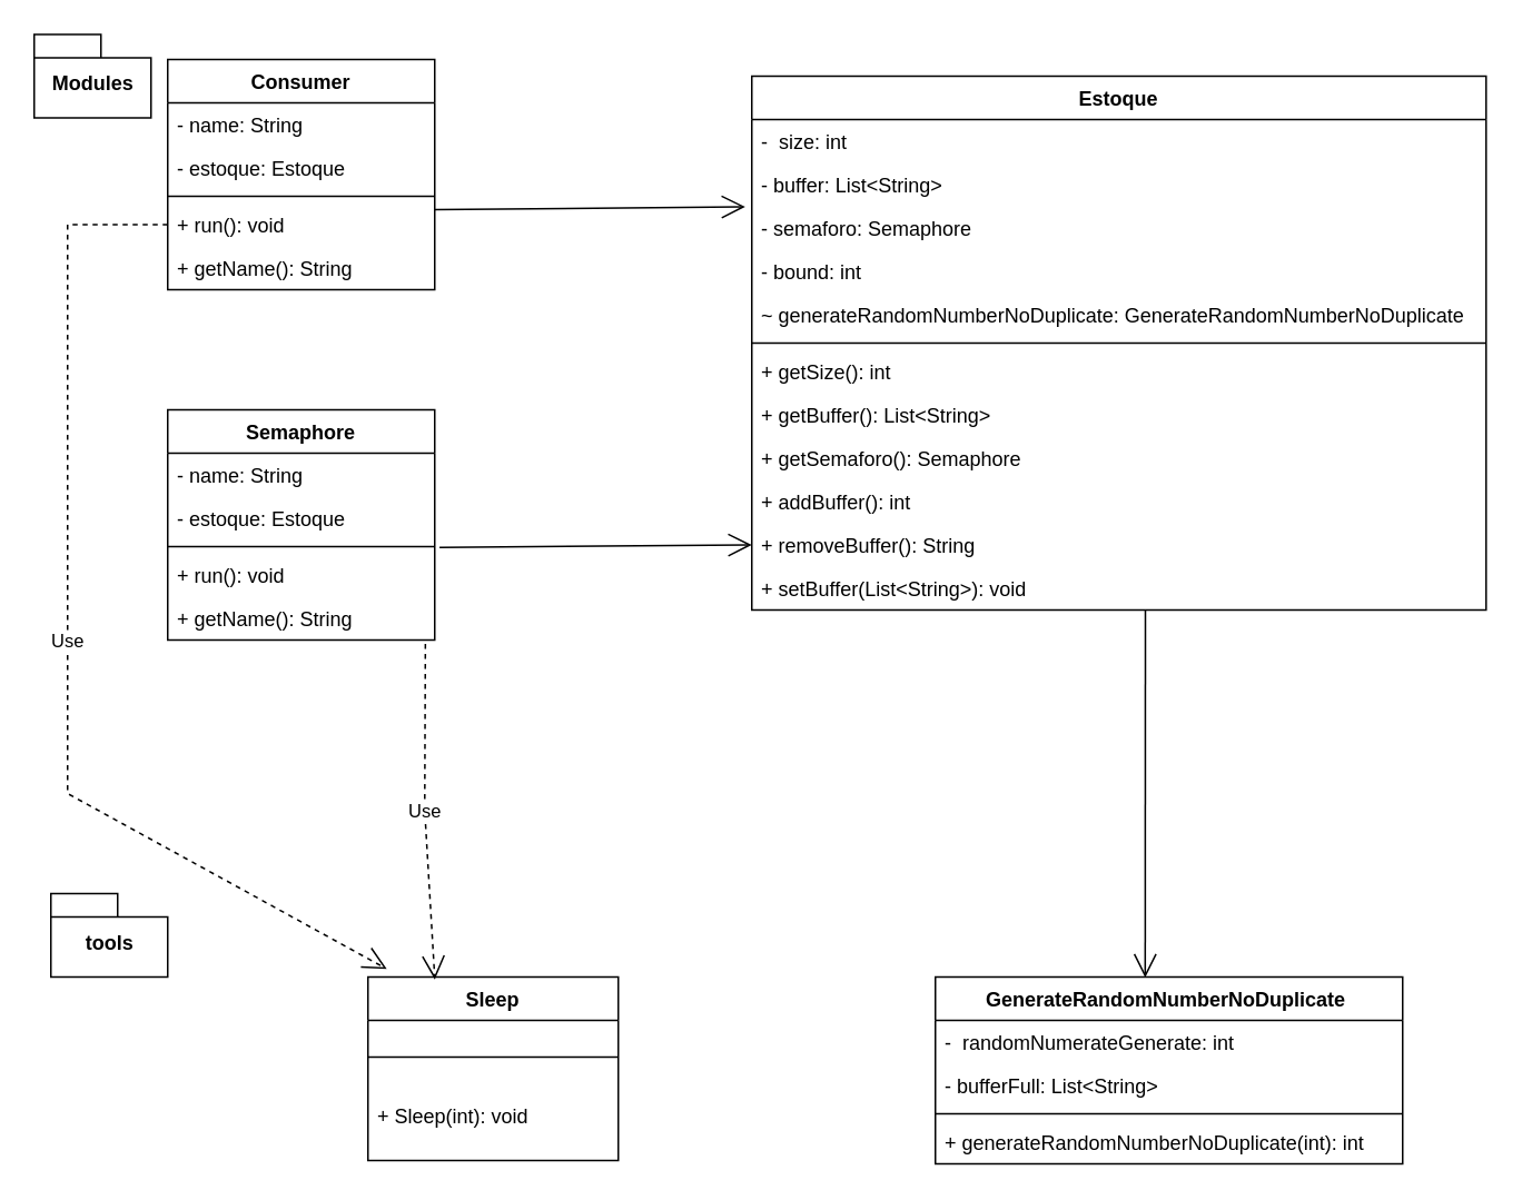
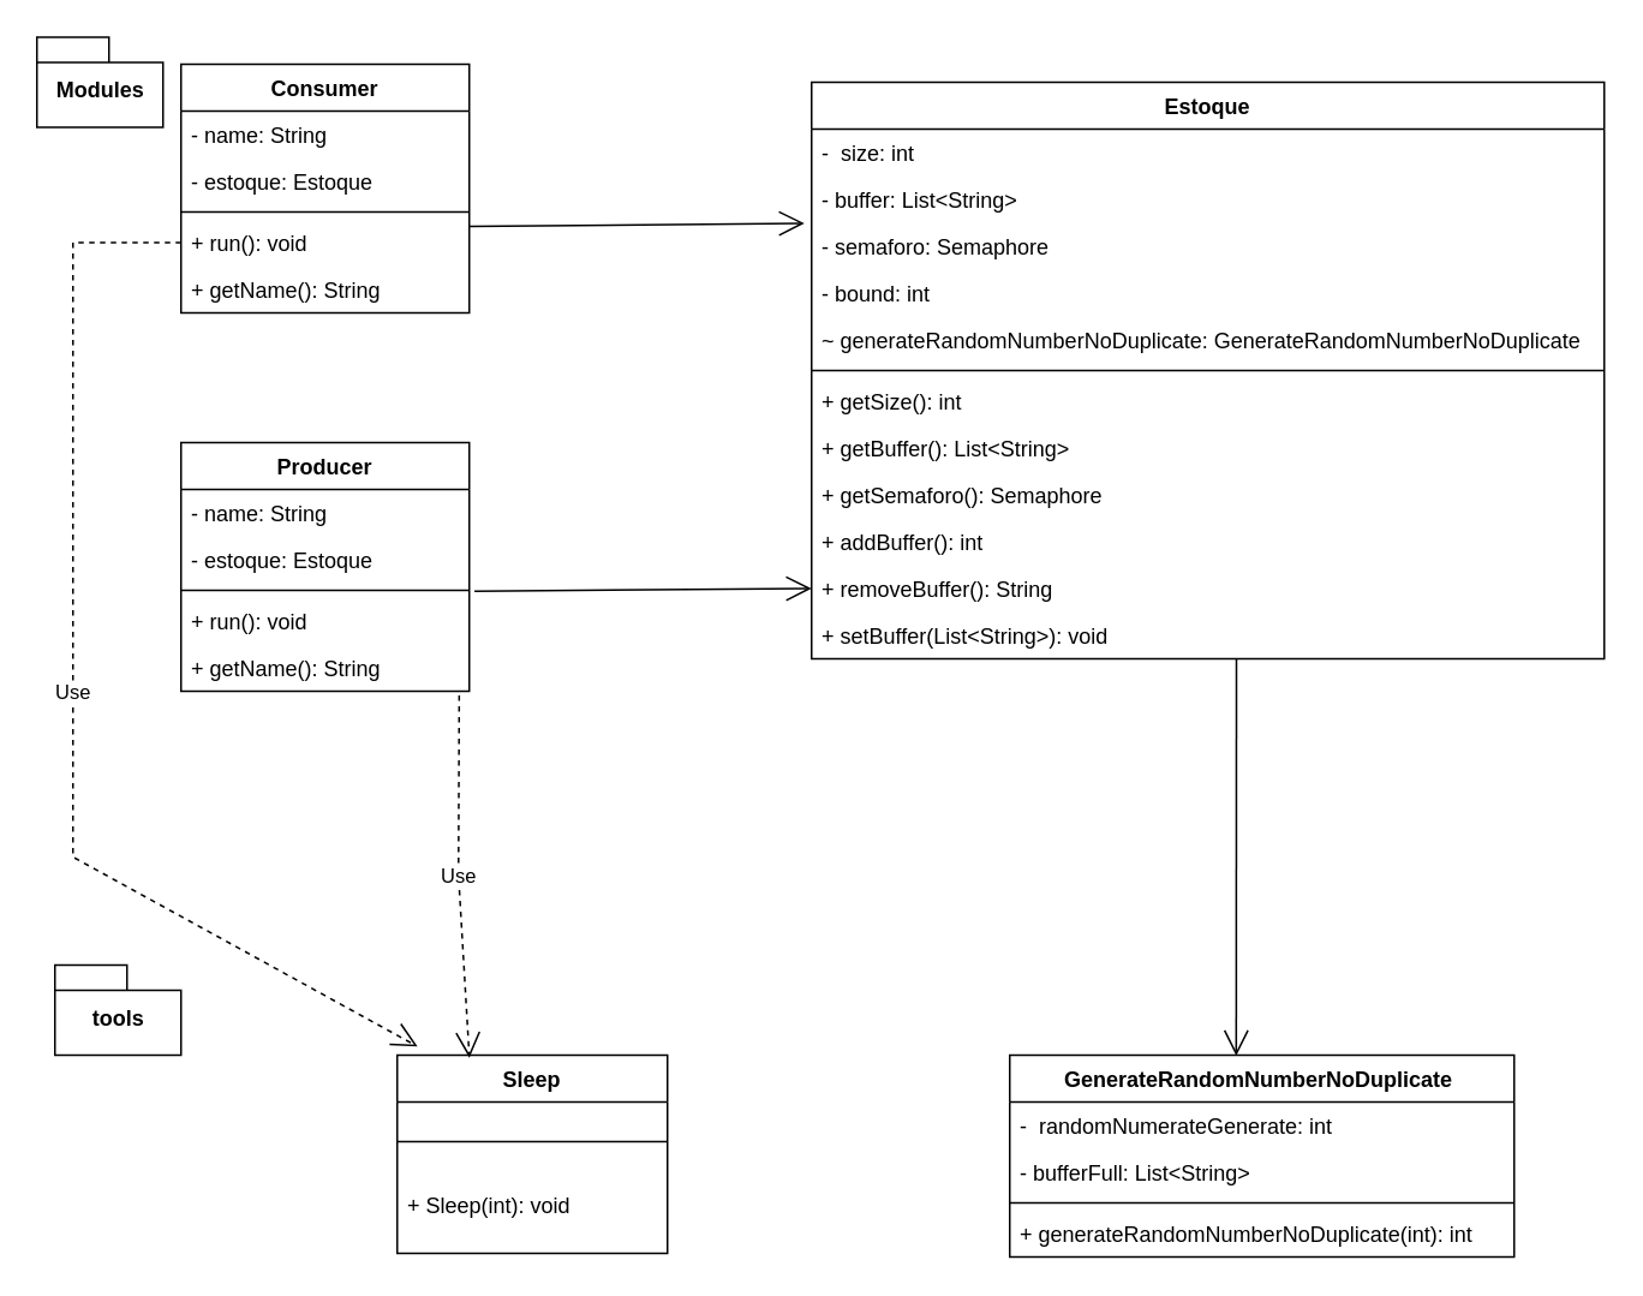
  <mxCell id="0" />
  <mxCell id="1" parent="0" />
  <mxCell id="2" value="Consumer" style="swimlane;fontStyle=1;align=center;verticalAlign=top;childLayout=stackLayout;horizontal=1;startSize=26;horizontalStack=0;resizeParent=1;resizeParentMax=0;resizeLast=0;collapsible=1;marginBottom=0;" parent="1" vertex="1"><mxGeometry x="100" y="35" width="160" height="138" as="geometry" /></mxCell>
  <mxCell id="3" value="- name: String&#10;" style="text;strokeColor=none;fillColor=none;align=left;verticalAlign=top;spacingLeft=4;spacingRight=4;overflow=hidden;rotatable=0;points=[[0,0.5],[1,0.5]];portConstraint=eastwest;" parent="2" vertex="1"><mxGeometry y="26" width="160" height="26" as="geometry" /></mxCell>
  <mxCell id="4" value="- estoque: Estoque&#10;" style="text;strokeColor=none;fillColor=none;align=left;verticalAlign=top;spacingLeft=4;spacingRight=4;overflow=hidden;rotatable=0;points=[[0,0.5],[1,0.5]];portConstraint=eastwest;" parent="2" vertex="1"><mxGeometry y="52" width="160" height="26" as="geometry" /></mxCell>
  <mxCell id="5" value="" style="line;strokeWidth=1;fillColor=none;align=left;verticalAlign=middle;spacingTop=-1;spacingLeft=3;spacingRight=3;rotatable=0;labelPosition=right;points=[];portConstraint=eastwest;strokeColor=inherit;" parent="2" vertex="1"><mxGeometry y="78" width="160" height="8" as="geometry" /></mxCell>
  <mxCell id="6" value="+ run(): void" style="text;strokeColor=none;fillColor=none;align=left;verticalAlign=top;spacingLeft=4;spacingRight=4;overflow=hidden;rotatable=0;points=[[0,0.5],[1,0.5]];portConstraint=eastwest;" parent="2" vertex="1"><mxGeometry y="86" width="160" height="26" as="geometry" /></mxCell>
  <mxCell id="7" value="+ getName(): String" style="text;strokeColor=none;fillColor=none;align=left;verticalAlign=top;spacingLeft=4;spacingRight=4;overflow=hidden;rotatable=0;points=[[0,0.5],[1,0.5]];portConstraint=eastwest;" parent="2" vertex="1"><mxGeometry y="112" width="160" height="26" as="geometry" /></mxCell>
- <mxCell id="8" value="Semaphore" style="swimlane;fontStyle=1;align=center;verticalAlign=top;childLayout=stackLayout;horizontal=1;startSize=26;horizontalStack=0;resizeParent=1;resizeParentMax=0;resizeLast=0;collapsible=1;marginBottom=0;" parent="1" vertex="1"><mxGeometry x="100" y="245" width="160" height="138" as="geometry" /></mxCell>
+ <mxCell id="8" value="Producer" style="swimlane;fontStyle=1;align=center;verticalAlign=top;childLayout=stackLayout;horizontal=1;startSize=26;horizontalStack=0;resizeParent=1;resizeParentMax=0;resizeLast=0;collapsible=1;marginBottom=0;" parent="1" vertex="1"><mxGeometry x="100" y="245" width="160" height="138" as="geometry" /></mxCell>
  <mxCell id="9" value="- name: String&#10;" style="text;strokeColor=none;fillColor=none;align=left;verticalAlign=top;spacingLeft=4;spacingRight=4;overflow=hidden;rotatable=0;points=[[0,0.5],[1,0.5]];portConstraint=eastwest;" parent="8" vertex="1"><mxGeometry y="26" width="160" height="26" as="geometry" /></mxCell>
  <mxCell id="10" value="- estoque: Estoque&#10;" style="text;strokeColor=none;fillColor=none;align=left;verticalAlign=top;spacingLeft=4;spacingRight=4;overflow=hidden;rotatable=0;points=[[0,0.5],[1,0.5]];portConstraint=eastwest;" parent="8" vertex="1"><mxGeometry y="52" width="160" height="26" as="geometry" /></mxCell>
  <mxCell id="11" value="" style="line;strokeWidth=1;fillColor=none;align=left;verticalAlign=middle;spacingTop=-1;spacingLeft=3;spacingRight=3;rotatable=0;labelPosition=right;points=[];portConstraint=eastwest;strokeColor=inherit;" parent="8" vertex="1"><mxGeometry y="78" width="160" height="8" as="geometry" /></mxCell>
  <mxCell id="12" value="+ run(): void" style="text;strokeColor=none;fillColor=none;align=left;verticalAlign=top;spacingLeft=4;spacingRight=4;overflow=hidden;rotatable=0;points=[[0,0.5],[1,0.5]];portConstraint=eastwest;" parent="8" vertex="1"><mxGeometry y="86" width="160" height="26" as="geometry" /></mxCell>
  <mxCell id="13" value="+ getName(): String" style="text;strokeColor=none;fillColor=none;align=left;verticalAlign=top;spacingLeft=4;spacingRight=4;overflow=hidden;rotatable=0;points=[[0,0.5],[1,0.5]];portConstraint=eastwest;" parent="8" vertex="1"><mxGeometry y="112" width="160" height="26" as="geometry" /></mxCell>
  <mxCell id="14" value="Estoque" style="swimlane;fontStyle=1;align=center;verticalAlign=top;childLayout=stackLayout;horizontal=1;startSize=26;horizontalStack=0;resizeParent=1;resizeParentMax=0;resizeLast=0;collapsible=1;marginBottom=0;" parent="1" vertex="1"><mxGeometry x="450" y="45" width="440" height="320" as="geometry" /></mxCell>
  <mxCell id="15" value="-  size: int&#10;" style="text;strokeColor=none;fillColor=none;align=left;verticalAlign=top;spacingLeft=4;spacingRight=4;overflow=hidden;rotatable=0;points=[[0,0.5],[1,0.5]];portConstraint=eastwest;" parent="14" vertex="1"><mxGeometry y="26" width="440" height="26" as="geometry" /></mxCell>
  <mxCell id="16" value="- buffer: List&lt;String&gt;&#10;&#10;" style="text;strokeColor=none;fillColor=none;align=left;verticalAlign=top;spacingLeft=4;spacingRight=4;overflow=hidden;rotatable=0;points=[[0,0.5],[1,0.5]];portConstraint=eastwest;" parent="14" vertex="1"><mxGeometry y="52" width="440" height="26" as="geometry" /></mxCell>
  <mxCell id="17" value="- semaforo: Semaphore" style="text;strokeColor=none;fillColor=none;align=left;verticalAlign=top;spacingLeft=4;spacingRight=4;overflow=hidden;rotatable=0;points=[[0,0.5],[1,0.5]];portConstraint=eastwest;" parent="14" vertex="1"><mxGeometry y="78" width="440" height="26" as="geometry" /></mxCell>
  <mxCell id="18" value="- bound: int" style="text;strokeColor=none;fillColor=none;align=left;verticalAlign=top;spacingLeft=4;spacingRight=4;overflow=hidden;rotatable=0;points=[[0,0.5],[1,0.5]];portConstraint=eastwest;" parent="14" vertex="1"><mxGeometry y="104" width="440" height="26" as="geometry" /></mxCell>
  <mxCell id="19" value="~ generateRandomNumberNoDuplicate: GenerateRandomNumberNoDuplicate " style="text;strokeColor=none;fillColor=none;align=left;verticalAlign=top;spacingLeft=4;spacingRight=4;overflow=hidden;rotatable=0;points=[[0,0.5],[1,0.5]];portConstraint=eastwest;" parent="14" vertex="1"><mxGeometry y="130" width="440" height="26" as="geometry" /></mxCell>
  <mxCell id="20" value="" style="line;strokeWidth=1;fillColor=none;align=left;verticalAlign=middle;spacingTop=-1;spacingLeft=3;spacingRight=3;rotatable=0;labelPosition=right;points=[];portConstraint=eastwest;strokeColor=inherit;" parent="14" vertex="1"><mxGeometry y="156" width="440" height="8" as="geometry" /></mxCell>
  <mxCell id="21" value="+ getSize(): int" style="text;strokeColor=none;fillColor=none;align=left;verticalAlign=top;spacingLeft=4;spacingRight=4;overflow=hidden;rotatable=0;points=[[0,0.5],[1,0.5]];portConstraint=eastwest;" parent="14" vertex="1"><mxGeometry y="164" width="440" height="26" as="geometry" /></mxCell>
  <mxCell id="22" value="+ getBuffer(): List&lt;String&gt;" style="text;strokeColor=none;fillColor=none;align=left;verticalAlign=top;spacingLeft=4;spacingRight=4;overflow=hidden;rotatable=0;points=[[0,0.5],[1,0.5]];portConstraint=eastwest;" parent="14" vertex="1"><mxGeometry y="190" width="440" height="26" as="geometry" /></mxCell>
  <mxCell id="23" value="+ getSemaforo(): Semaphore " style="text;strokeColor=none;fillColor=none;align=left;verticalAlign=top;spacingLeft=4;spacingRight=4;overflow=hidden;rotatable=0;points=[[0,0.5],[1,0.5]];portConstraint=eastwest;" vertex="1" parent="14"><mxGeometry y="216" width="440" height="26" as="geometry" /></mxCell>
  <mxCell id="24" value="+ addBuffer(): int&#10;" style="text;strokeColor=none;fillColor=none;align=left;verticalAlign=top;spacingLeft=4;spacingRight=4;overflow=hidden;rotatable=0;points=[[0,0.5],[1,0.5]];portConstraint=eastwest;" vertex="1" parent="14"><mxGeometry y="242" width="440" height="26" as="geometry" /></mxCell>
  <mxCell id="25" value="+ removeBuffer(): String&#10;" style="text;strokeColor=none;fillColor=none;align=left;verticalAlign=top;spacingLeft=4;spacingRight=4;overflow=hidden;rotatable=0;points=[[0,0.5],[1,0.5]];portConstraint=eastwest;" vertex="1" parent="14"><mxGeometry y="268" width="440" height="26" as="geometry" /></mxCell>
  <mxCell id="26" value="+ setBuffer(List&lt;String&gt;): void&#10;" style="text;strokeColor=none;fillColor=none;align=left;verticalAlign=top;spacingLeft=4;spacingRight=4;overflow=hidden;rotatable=0;points=[[0,0.5],[1,0.5]];portConstraint=eastwest;" vertex="1" parent="14"><mxGeometry y="294" width="440" height="26" as="geometry" /></mxCell>
  <mxCell id="27" value="Modules" style="shape=folder;fontStyle=1;spacingTop=10;tabWidth=40;tabHeight=14;tabPosition=left;html=1;" parent="1" vertex="1"><mxGeometry x="20" y="20" width="70" height="50" as="geometry" /></mxCell>
  <mxCell id="28" value="tools" style="shape=folder;fontStyle=1;spacingTop=10;tabWidth=40;tabHeight=14;tabPosition=left;html=1;" parent="1" vertex="1"><mxGeometry x="30" y="535" width="70" height="50" as="geometry" /></mxCell>
  <mxCell id="29" value="GenerateRandomNumberNoDuplicate " style="swimlane;fontStyle=1;align=center;verticalAlign=top;childLayout=stackLayout;horizontal=1;startSize=26;horizontalStack=0;resizeParent=1;resizeParentMax=0;resizeLast=0;collapsible=1;marginBottom=0;" parent="1" vertex="1"><mxGeometry x="560" y="585" width="280" height="112" as="geometry" /></mxCell>
  <mxCell id="30" value="-  randomNumerateGenerate: int&#10;" style="text;strokeColor=none;fillColor=none;align=left;verticalAlign=top;spacingLeft=4;spacingRight=4;overflow=hidden;rotatable=0;points=[[0,0.5],[1,0.5]];portConstraint=eastwest;" parent="29" vertex="1"><mxGeometry y="26" width="280" height="26" as="geometry" /></mxCell>
  <mxCell id="31" value="- bufferFull: List&lt;String&gt;&#10;&#10;" style="text;strokeColor=none;fillColor=none;align=left;verticalAlign=top;spacingLeft=4;spacingRight=4;overflow=hidden;rotatable=0;points=[[0,0.5],[1,0.5]];portConstraint=eastwest;" parent="29" vertex="1"><mxGeometry y="52" width="280" height="26" as="geometry" /></mxCell>
  <mxCell id="32" value="" style="line;strokeWidth=1;fillColor=none;align=left;verticalAlign=middle;spacingTop=-1;spacingLeft=3;spacingRight=3;rotatable=0;labelPosition=right;points=[];portConstraint=eastwest;strokeColor=inherit;" parent="29" vertex="1"><mxGeometry y="78" width="280" height="8" as="geometry" /></mxCell>
  <mxCell id="33" value="+ generateRandomNumberNoDuplicate(int): int" style="text;strokeColor=none;fillColor=none;align=left;verticalAlign=top;spacingLeft=4;spacingRight=4;overflow=hidden;rotatable=0;points=[[0,0.5],[1,0.5]];portConstraint=eastwest;" parent="29" vertex="1"><mxGeometry y="86" width="280" height="26" as="geometry" /></mxCell>
  <mxCell id="34" value="Sleep" style="swimlane;fontStyle=1;align=center;verticalAlign=top;childLayout=stackLayout;horizontal=1;startSize=26;horizontalStack=0;resizeParent=1;resizeParentMax=0;resizeLast=0;collapsible=1;marginBottom=0;" vertex="1" parent="1"><mxGeometry x="220" y="585" width="150" height="110" as="geometry" /></mxCell>
  <mxCell id="35" value="" style="line;strokeWidth=1;fillColor=none;align=left;verticalAlign=middle;spacingTop=-1;spacingLeft=3;spacingRight=3;rotatable=0;labelPosition=right;points=[];portConstraint=eastwest;strokeColor=inherit;" vertex="1" parent="34"><mxGeometry y="26" width="150" height="44" as="geometry" /></mxCell>
  <mxCell id="36" value="+ Sleep(int): void" style="text;strokeColor=none;fillColor=none;align=left;verticalAlign=top;spacingLeft=4;spacingRight=4;overflow=hidden;rotatable=0;points=[[0,0.5],[1,0.5]];portConstraint=eastwest;" vertex="1" parent="34"><mxGeometry y="70" width="150" height="40" as="geometry" /></mxCell>
  <mxCell id="37" value="" style="endArrow=open;endFill=1;endSize=12;html=1;rounded=0;exitX=0.536;exitY=1;exitDx=0;exitDy=0;exitPerimeter=0;entryX=0.449;entryY=0.003;entryDx=0;entryDy=0;entryPerimeter=0;" edge="1" parent="1" source="26" target="29"><mxGeometry width="160" relative="1" as="geometry"><mxPoint x="370" y="555" as="sourcePoint" /><mxPoint x="530" y="555" as="targetPoint" /></mxGeometry></mxCell>
  <mxCell id="38" value="" style="endArrow=open;endFill=1;endSize=12;html=1;rounded=0;entryX=-0.009;entryY=1.01;entryDx=0;entryDy=0;entryPerimeter=0;" edge="1" parent="1" target="16"><mxGeometry width="160" relative="1" as="geometry"><mxPoint x="260" y="125" as="sourcePoint" /><mxPoint x="450" y="110" as="targetPoint" /></mxGeometry></mxCell>
  <mxCell id="39" value="" style="endArrow=open;endFill=1;endSize=12;html=1;rounded=0;entryX=0;entryY=0.5;entryDx=0;entryDy=0;exitX=1.018;exitY=1.172;exitDx=0;exitDy=0;exitPerimeter=0;" edge="1" parent="1" source="10" target="25"><mxGeometry width="160" relative="1" as="geometry"><mxPoint x="260" y="315" as="sourcePoint" /><mxPoint x="420" y="315" as="targetPoint" /><Array as="points" /></mxGeometry></mxCell>
  <mxCell id="40" value="Use" style="endArrow=open;endSize=12;dashed=1;html=1;rounded=0;exitX=0.965;exitY=1.091;exitDx=0;exitDy=0;exitPerimeter=0;entryX=0.267;entryY=0.013;entryDx=0;entryDy=0;entryPerimeter=0;" edge="1" parent="1" source="13" target="34"><mxGeometry width="160" relative="1" as="geometry"><mxPoint x="340" y="545" as="sourcePoint" /><mxPoint x="254" y="575" as="targetPoint" /><Array as="points"><mxPoint x="254" y="485" /></Array></mxGeometry></mxCell>
  <mxCell id="41" value="Use" style="endArrow=open;endSize=12;dashed=1;html=1;rounded=0;exitX=0;exitY=0.5;exitDx=0;exitDy=0;entryX=0.075;entryY=-0.044;entryDx=0;entryDy=0;entryPerimeter=0;" edge="1" parent="1" source="6" target="34"><mxGeometry width="160" relative="1" as="geometry"><mxPoint x="40" y="305" as="sourcePoint" /><mxPoint x="200" y="305" as="targetPoint" /><Array as="points"><mxPoint x="40" y="134" /><mxPoint x="40" y="475" /></Array></mxGeometry></mxCell>
